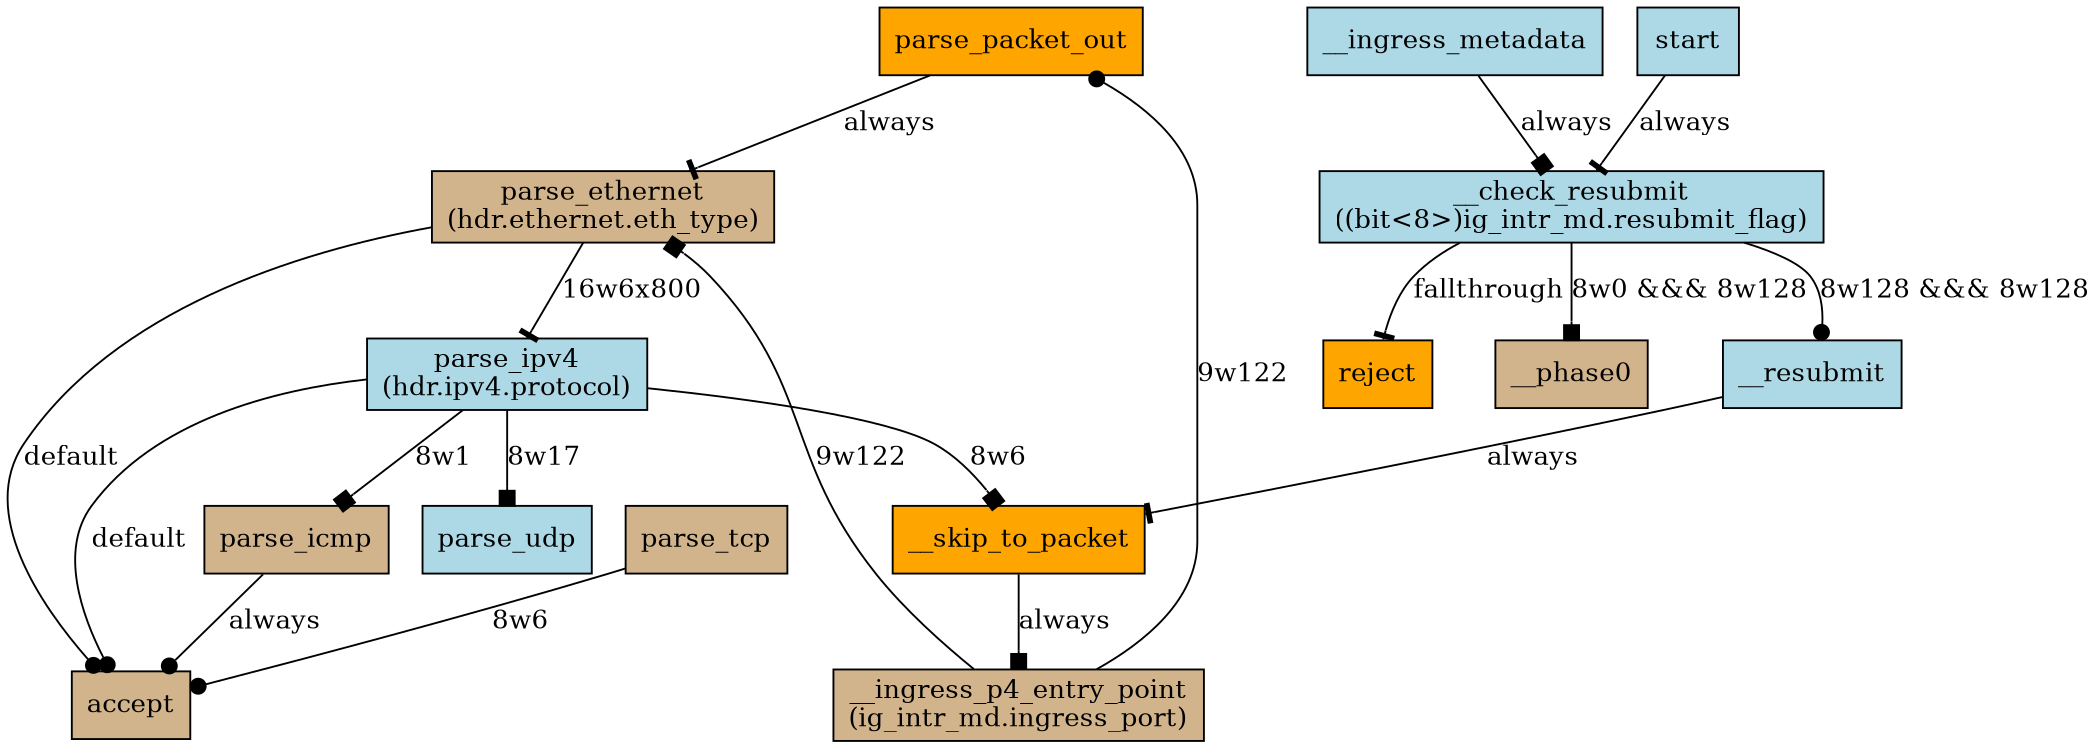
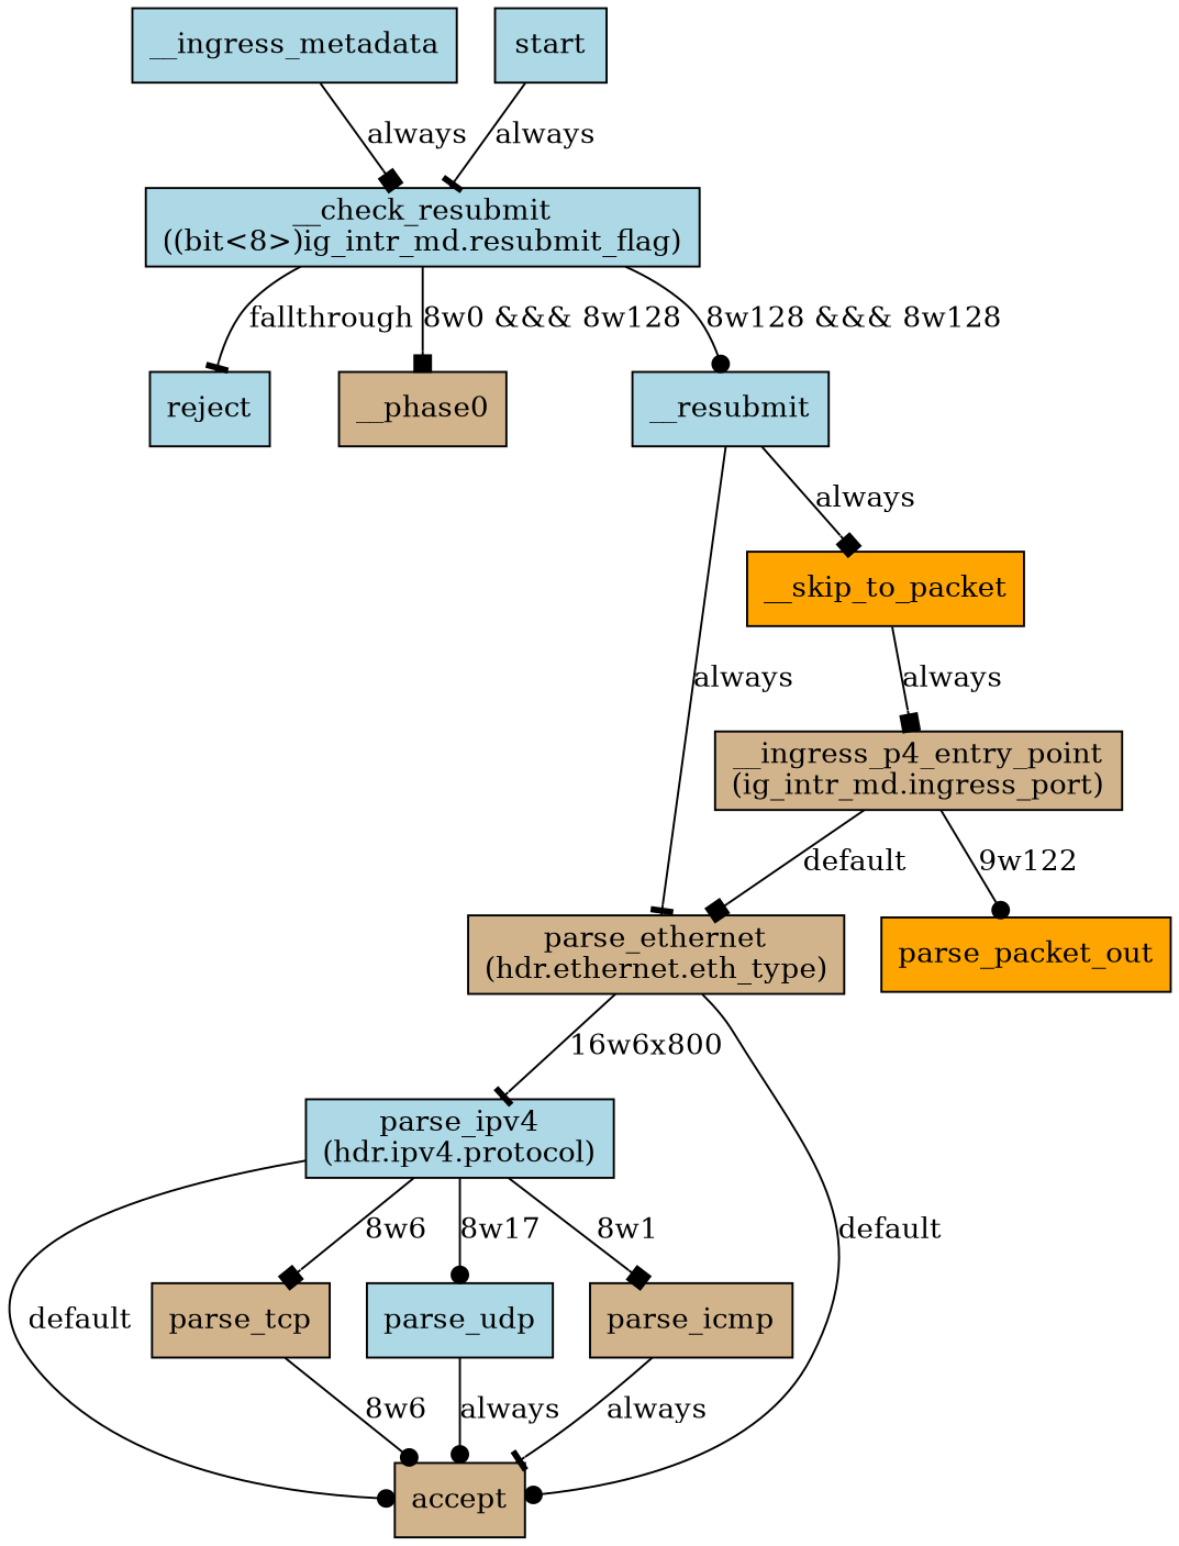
  digraph {
    node [fillcolor=tan shape=rectangle style=filled]
    edge [arrowhead=dot]
    n1 [fillcolor=orange label=parse_packet_out]
    n2 [label="parse_ethernet\n(hdr.ethernet.eth_type)"]
    n3 [fillcolor=lightblue label="parse_ipv4\n(hdr.ipv4.protocol)"]
    n4 [label=accept]
    n5 [label=parse_tcp]
    n6 [fillcolor=lightblue label=parse_udp]
    n7 [label=parse_icmp]
-   n8 [fillcolor=orange label=reject]
+   n8 [fillcolor=lightblue label=reject]
    n9 [label="__ingress_p4_entry_point\n(ig_intr_md.ingress_port)"]
    n10 [fillcolor=orange label=__skip_to_packet]
    n11 [label=__phase0]
    n12 [fillcolor=lightblue label=__resubmit]
    n13 [fillcolor=lightblue label="__check_resubmit\n((bit<8>)ig_intr_md.resubmit_flag)"]
    n14 [fillcolor=lightblue label=__ingress_metadata]
    n15 [fillcolor=lightblue label=start]
-   n1 -> n2 [arrowhead=tee label=always]
+   n12 -> n2 [arrowhead=tee label=always]
    n2 -> n3 [arrowhead=tee label="16w6x800"]
    n2 -> n4 [label=default]
    n3 -> n4 [label=default]
-   n3 -> n10 [arrowhead=box label="8w6"]
-   n3 -> n6 [arrowhead=box label="8w17"]
+   n3 -> n5 [arrowhead=box label="8w6"]
+   n3 -> n6 [label="8w17"]
    n3 -> n7 [arrowhead=box label="8w1"]
    n5 -> n4 [label="8w6"]
-   n7 -> n4 [label=always]
+   n6 -> n4 [label=always]
+   n7 -> n4 [arrowhead=tee label=always]
    n9 -> n1 [label="9w122"]
-   n9 -> n2 [arrowhead=box label="9w122"]
+   n9 -> n2 [arrowhead=box label=default]
    n10 -> n9 [arrowhead=box label=always]
-   n12 -> n10 [arrowhead=tee label=always]
+   n12 -> n10 [arrowhead=box label=always]
    n13 -> n8 [arrowhead=tee label=fallthrough]
    n13 -> n11 [arrowhead=box label="8w0 &&& 8w128"]
    n13 -> n12 [label="8w128 &&& 8w128"]
    n14 -> n13 [arrowhead=box label=always]
    n15 -> n13 [arrowhead=tee label=always]
  }
